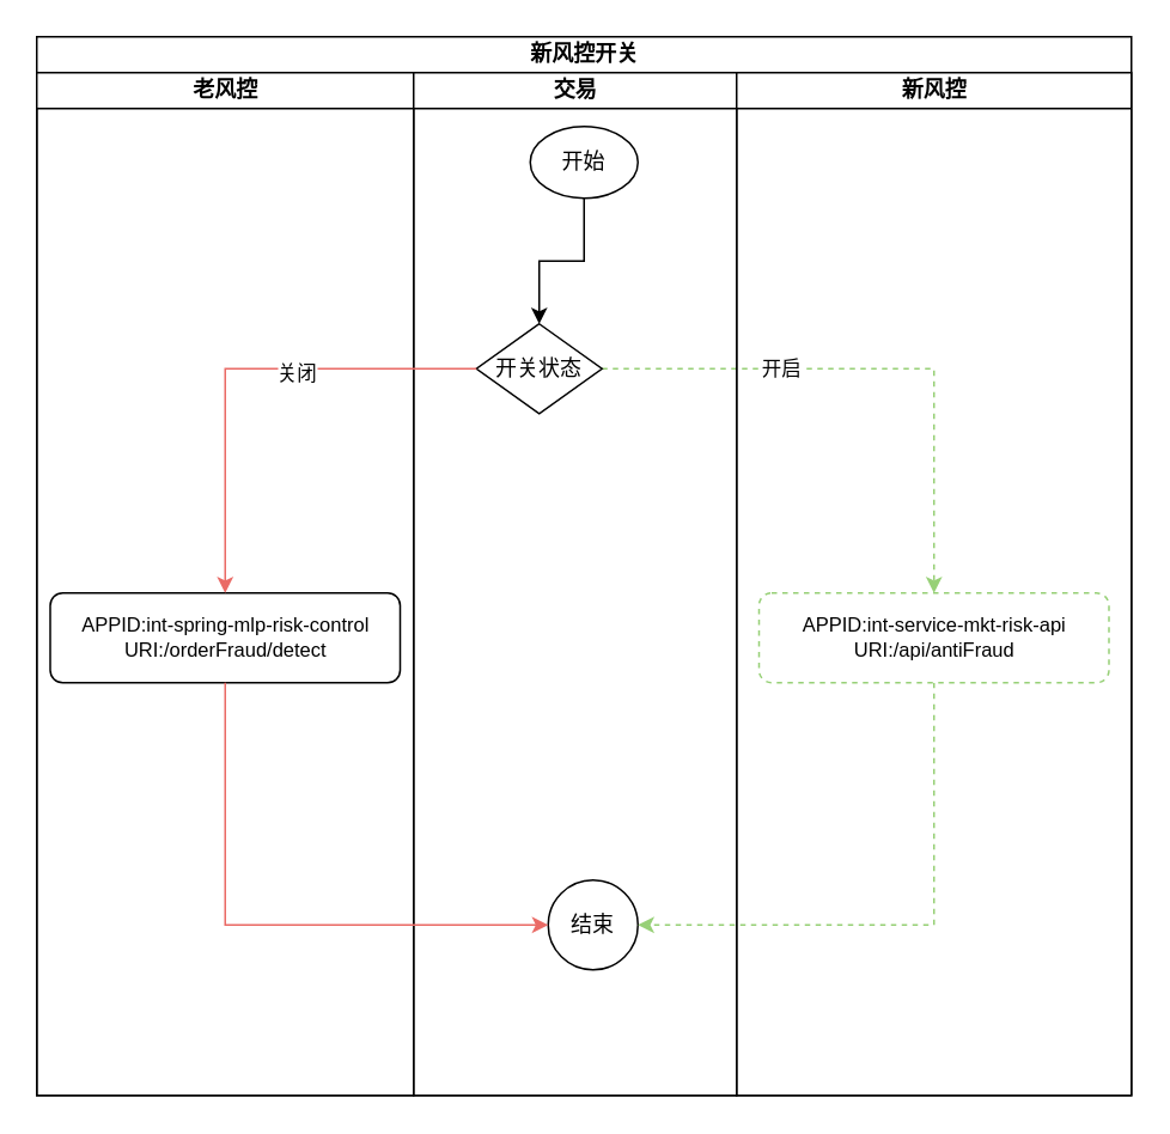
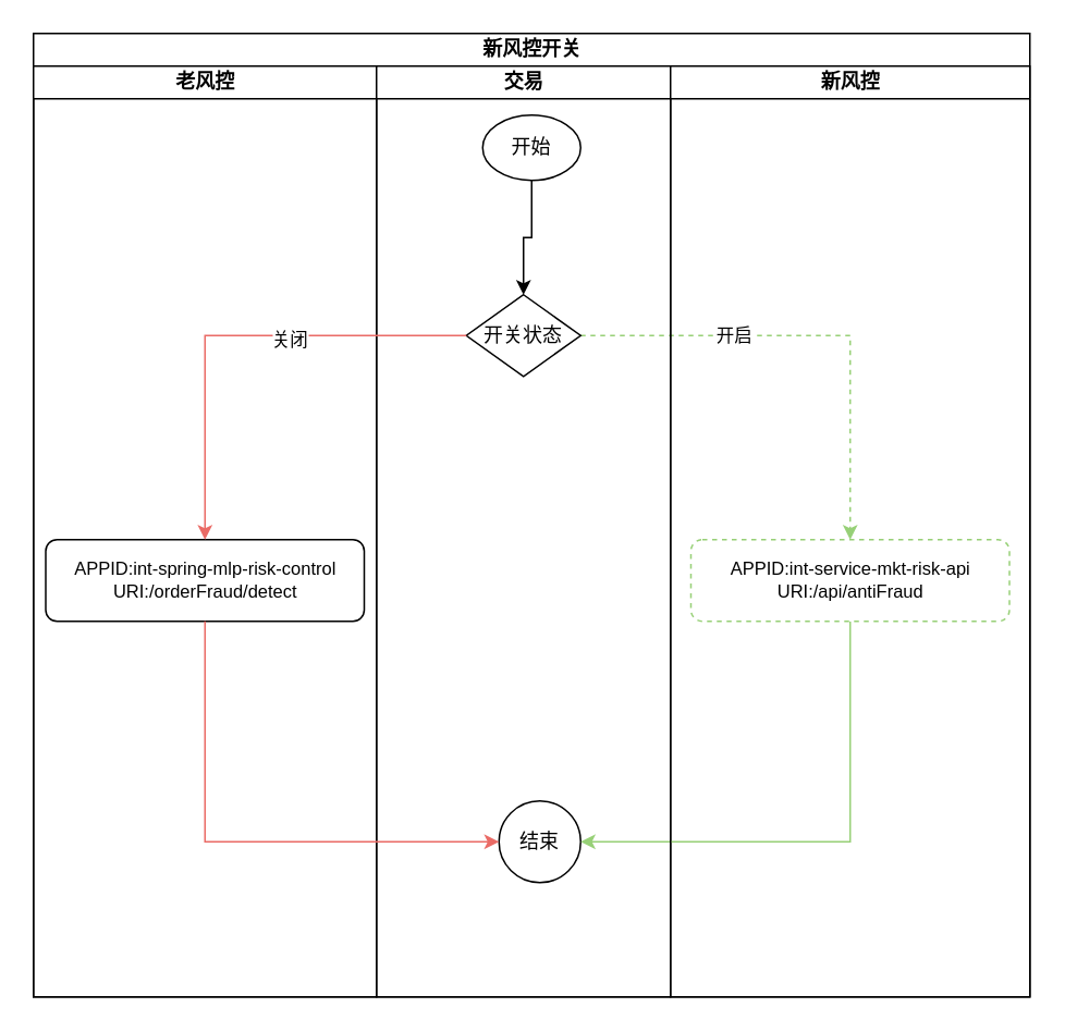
  <mxCell id="0" />
  <mxCell id="1" parent="0" />
  <mxCell id="2" value="新风控开关" style="swimlane;childLayout=stackLayout;resizeParent=1;resizeParentMax=0;startSize=20;html=1;" vertex="1" parent="1"><mxGeometry x="20" y="20" width="610" height="590" as="geometry" /></mxCell>
  <mxCell id="3" value="老风控" style="swimlane;startSize=20;html=1;" vertex="1" parent="2"><mxGeometry y="20" width="210" height="570" as="geometry" /></mxCell>
  <mxCell id="4" value="&lt;div style=&quot;font-size: 11px;&quot;&gt;&lt;div&gt;APPID:int-spring-mlp-risk-control&lt;/div&gt;&lt;div&gt;URI:/orderFraud/detect&lt;/div&gt;&lt;/div&gt;" style="rounded=1;whiteSpace=wrap;html=1;absoluteArcSize=1;arcSize=14;strokeWidth=1;" vertex="1" parent="3"><mxGeometry x="7.5" y="290" width="195" height="50" as="geometry" /></mxCell>
  <mxCell id="5" style="edgeStyle=orthogonalEdgeStyle;rounded=0;orthogonalLoop=1;jettySize=auto;html=1;exitX=1;exitY=0.5;exitDx=0;exitDy=0;exitPerimeter=0;entryX=0.5;entryY=0;entryDx=0;entryDy=0;strokeColor=#97D077;dashed=1;" edge="1" parent="2" source="9" target="17"><mxGeometry relative="1" as="geometry"><mxPoint x="300" y="220" as="targetPoint" /></mxGeometry></mxCell>
  <mxCell id="6" value="开启" style="edgeLabel;html=1;align=center;verticalAlign=middle;resizable=0;points=[];" vertex="1" connectable="0" parent="5"><mxGeometry x="-0.359" y="1" relative="1" as="geometry"><mxPoint as="offset" /></mxGeometry></mxCell>
  <mxCell id="7" value="交易" style="swimlane;startSize=20;html=1;" vertex="1" parent="2"><mxGeometry x="210" y="20" width="180" height="570" as="geometry" /></mxCell>
  <mxCell id="8" value="开始" style="strokeWidth=1;html=1;shape=mxgraph.flowchart.start_2;whiteSpace=wrap;" vertex="1" parent="7"><mxGeometry x="65" y="30" width="60" height="40" as="geometry" /></mxCell>
- <mxCell id="9" value="开关状态" style="strokeWidth=1;html=1;shape=mxgraph.flowchart.decision;whiteSpace=wrap;" vertex="1" parent="7"><mxGeometry x="35" y="140" width="70" height="50" as="geometry" /></mxCell>
+ <mxCell id="9" value="开关状态" style="strokeWidth=1;html=1;shape=mxgraph.flowchart.decision;whiteSpace=wrap;" vertex="1" parent="7"><mxGeometry x="55" y="140" width="70" height="50" as="geometry" /></mxCell>
  <mxCell id="10" style="edgeStyle=orthogonalEdgeStyle;rounded=0;orthogonalLoop=1;jettySize=auto;html=1;entryX=0.5;entryY=0;entryDx=0;entryDy=0;entryPerimeter=0;" edge="1" parent="7" source="8" target="9"><mxGeometry relative="1" as="geometry" /></mxCell>
  <mxCell id="11" value="结束" style="strokeWidth=1;html=1;shape=mxgraph.flowchart.start_2;whiteSpace=wrap;" vertex="1" parent="7"><mxGeometry x="75" y="450" width="50" height="50" as="geometry" /></mxCell>
  <mxCell id="12" style="edgeStyle=orthogonalEdgeStyle;rounded=0;orthogonalLoop=1;jettySize=auto;html=1;entryX=0.5;entryY=0;entryDx=0;entryDy=0;strokeColor=#EA6B66;" edge="1" parent="2" source="9" target="4"><mxGeometry relative="1" as="geometry"><mxPoint x="130" y="185" as="targetPoint" /></mxGeometry></mxCell>
  <mxCell id="13" value="关闭" style="edgeLabel;html=1;align=center;verticalAlign=middle;resizable=0;points=[];" vertex="1" connectable="0" parent="12"><mxGeometry x="-0.235" y="2" relative="1" as="geometry"><mxPoint as="offset" /></mxGeometry></mxCell>
  <mxCell id="14" style="edgeStyle=orthogonalEdgeStyle;rounded=0;orthogonalLoop=1;jettySize=auto;html=1;exitX=0.5;exitY=1;exitDx=0;exitDy=0;entryX=0;entryY=0.5;entryDx=0;entryDy=0;entryPerimeter=0;strokeColor=#EA6B66;" edge="1" parent="2" source="4" target="11"><mxGeometry relative="1" as="geometry" /></mxCell>
- <mxCell id="15" style="edgeStyle=orthogonalEdgeStyle;rounded=0;orthogonalLoop=1;jettySize=auto;html=1;exitX=0.5;exitY=1;exitDx=0;exitDy=0;entryX=1;entryY=0.5;entryDx=0;entryDy=0;entryPerimeter=0;strokeColor=#97D077;dashed=1;" edge="1" parent="2" source="17" target="11"><mxGeometry relative="1" as="geometry" /></mxCell>
+ <mxCell id="15" style="edgeStyle=orthogonalEdgeStyle;rounded=0;orthogonalLoop=1;jettySize=auto;html=1;exitX=0.5;exitY=1;exitDx=0;exitDy=0;entryX=1;entryY=0.5;entryDx=0;entryDy=0;entryPerimeter=0;strokeColor=#97D077;" edge="1" parent="2" source="17" target="11"><mxGeometry relative="1" as="geometry" /></mxCell>
  <mxCell id="16" value="新风控" style="swimlane;startSize=20;html=1;" vertex="1" parent="2"><mxGeometry x="390" y="20" width="220" height="570" as="geometry" /></mxCell>
  <mxCell id="17" value="&lt;div style=&quot;font-size: 11px;&quot;&gt;&lt;div&gt;APPID:int-service-mkt-risk-api&lt;/div&gt;&lt;div&gt;URI:/api/antiFraud&lt;/div&gt;&lt;/div&gt;" style="rounded=1;whiteSpace=wrap;html=1;absoluteArcSize=1;arcSize=14;strokeWidth=1;strokeColor=#97D077;dashed=1;" vertex="1" parent="16"><mxGeometry x="12.5" y="290" width="195" height="50" as="geometry" /></mxCell>
